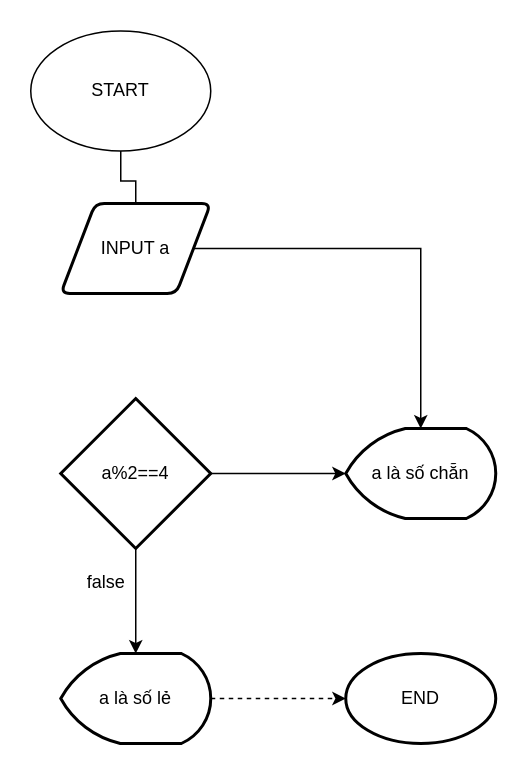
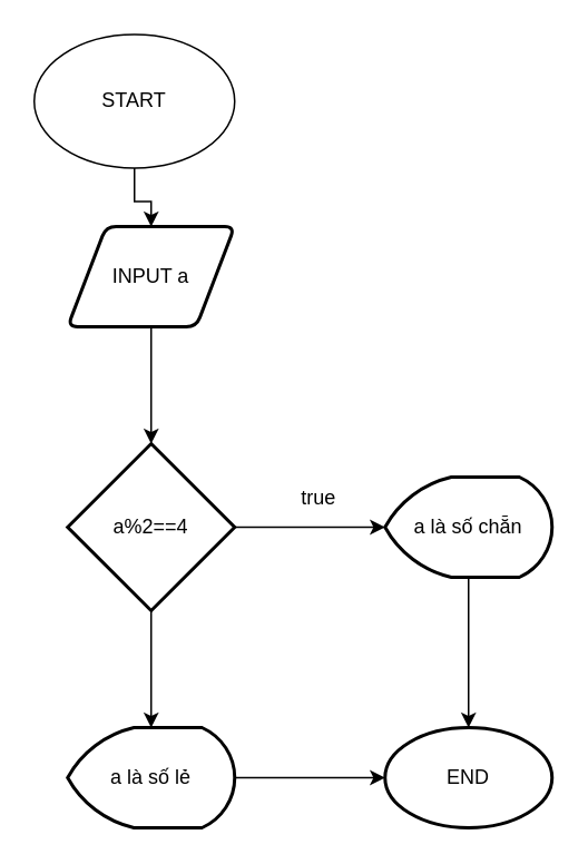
  <mxCell id="0" />
  <mxCell id="1" parent="0" />
- <mxCell id="2" style="edgeStyle=orthogonalEdgeStyle;rounded=0;orthogonalLoop=1;jettySize=auto;html=1;endArrow=none;" parent="1" source="3" target="4" edge="1"><mxGeometry relative="1" as="geometry" /></mxCell>
+ <mxCell id="2" style="edgeStyle=orthogonalEdgeStyle;rounded=0;orthogonalLoop=1;jettySize=auto;html=1;" parent="1" source="3" target="4" edge="1"><mxGeometry relative="1" as="geometry" /></mxCell>
  <mxCell id="3" value="START" style="ellipse;whiteSpace=wrap;html=1;" parent="1" vertex="1"><mxGeometry x="20" y="20" width="120" height="80" as="geometry" /></mxCell>
  <mxCell id="4" value="INPUT a" style="shape=parallelogram;html=1;strokeWidth=2;perimeter=parallelogramPerimeter;whiteSpace=wrap;rounded=1;arcSize=12;size=0.23;" parent="1" vertex="1"><mxGeometry x="40" y="135" width="100" height="60" as="geometry" /></mxCell>
  <mxCell id="5" style="edgeStyle=orthogonalEdgeStyle;rounded=0;orthogonalLoop=1;jettySize=auto;html=1;" parent="1" source="7" edge="1"><mxGeometry relative="1" as="geometry"><mxPoint x="230" y="315" as="targetPoint" /></mxGeometry></mxCell>
  <mxCell id="6" style="edgeStyle=orthogonalEdgeStyle;rounded=0;orthogonalLoop=1;jettySize=auto;html=1;" parent="1" source="7" edge="1"><mxGeometry relative="1" as="geometry"><mxPoint x="90" y="435" as="targetPoint" /></mxGeometry></mxCell>
  <mxCell id="7" value="a%2==4" style="strokeWidth=2;html=1;shape=mxgraph.flowchart.decision;whiteSpace=wrap;" parent="1" vertex="1"><mxGeometry x="40" y="265" width="100" height="100" as="geometry" /></mxCell>
- <mxCell id="8" style="edgeStyle=orthogonalEdgeStyle;rounded=0;orthogonalLoop=1;jettySize=auto;html=1;" parent="1" source="4" target="10" edge="1"><mxGeometry relative="1" as="geometry" /></mxCell>
+ <mxCell id="8" style="edgeStyle=orthogonalEdgeStyle;rounded=0;orthogonalLoop=1;jettySize=auto;html=1;entryX=0.5;entryY=0;entryDx=0;entryDy=0;entryPerimeter=0;" parent="1" source="4" target="7" edge="1"><mxGeometry relative="1" as="geometry" /></mxCell>
  <mxCell id="9" value="a là số lẻ" style="strokeWidth=2;html=1;shape=mxgraph.flowchart.display;whiteSpace=wrap;" parent="1" vertex="1"><mxGeometry x="40" y="435" width="100" height="60" as="geometry" /></mxCell>
  <mxCell id="10" value="a là số chẵn" style="strokeWidth=2;html=1;shape=mxgraph.flowchart.display;whiteSpace=wrap;" parent="1" vertex="1"><mxGeometry x="230" y="285" width="100" height="60" as="geometry" /></mxCell>
  <mxCell id="11" value="END" style="strokeWidth=2;html=1;shape=mxgraph.flowchart.start_1;whiteSpace=wrap;" parent="1" vertex="1"><mxGeometry x="230" y="435" width="100" height="60" as="geometry" /></mxCell>
- <mxCell id="12" style="edgeStyle=orthogonalEdgeStyle;rounded=0;orthogonalLoop=1;jettySize=auto;html=1;entryX=0;entryY=0.5;entryDx=0;entryDy=0;entryPerimeter=0;dashed=1;" parent="1" source="9" target="11" edge="1"><mxGeometry relative="1" as="geometry" /></mxCell>
- <mxCell id="15" value="false" style="text;html=1;align=center;verticalAlign=middle;resizable=0;points=[];autosize=1;strokeColor=none;fillColor=none;" vertex="1" parent="1"><mxGeometry x="45" y="373" width="50" height="30" as="geometry" /></mxCell>
+ <mxCell id="12" style="edgeStyle=orthogonalEdgeStyle;rounded=0;orthogonalLoop=1;jettySize=auto;html=1;entryX=0;entryY=0.5;entryDx=0;entryDy=0;entryPerimeter=0;" parent="1" source="9" target="11" edge="1"><mxGeometry relative="1" as="geometry" /></mxCell>
+ <mxCell id="13" style="edgeStyle=orthogonalEdgeStyle;rounded=0;orthogonalLoop=1;jettySize=auto;html=1;entryX=0.5;entryY=0;entryDx=0;entryDy=0;entryPerimeter=0;" parent="1" source="10" target="11" edge="1"><mxGeometry relative="1" as="geometry" /></mxCell>
+ <mxCell id="14" value="true" style="text;html=1;align=center;verticalAlign=middle;resizable=0;points=[];autosize=1;strokeColor=none;fillColor=none;" vertex="1" parent="1"><mxGeometry x="170" y="283" width="40" height="30" as="geometry" /></mxCell>
